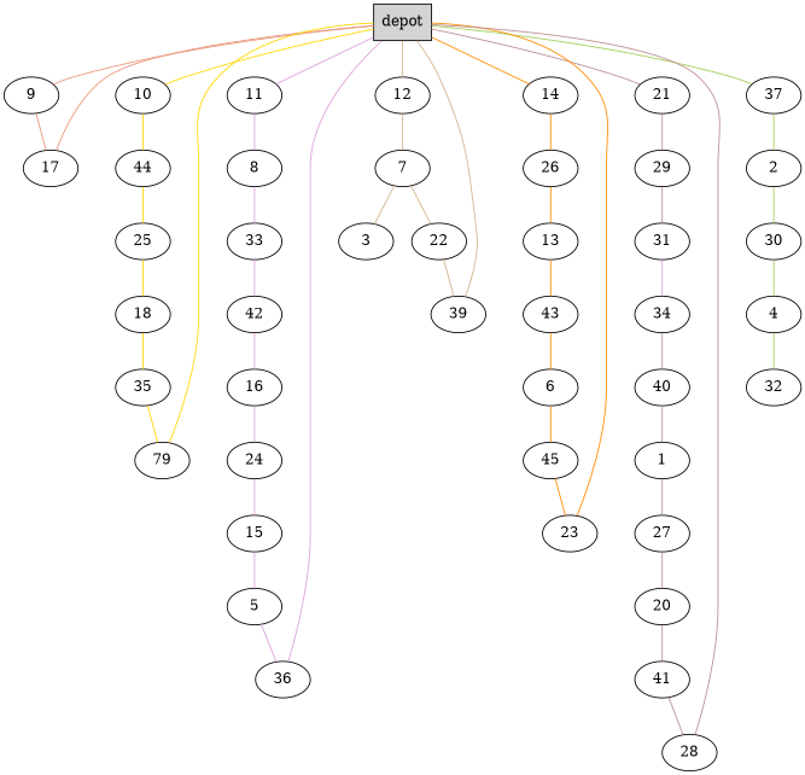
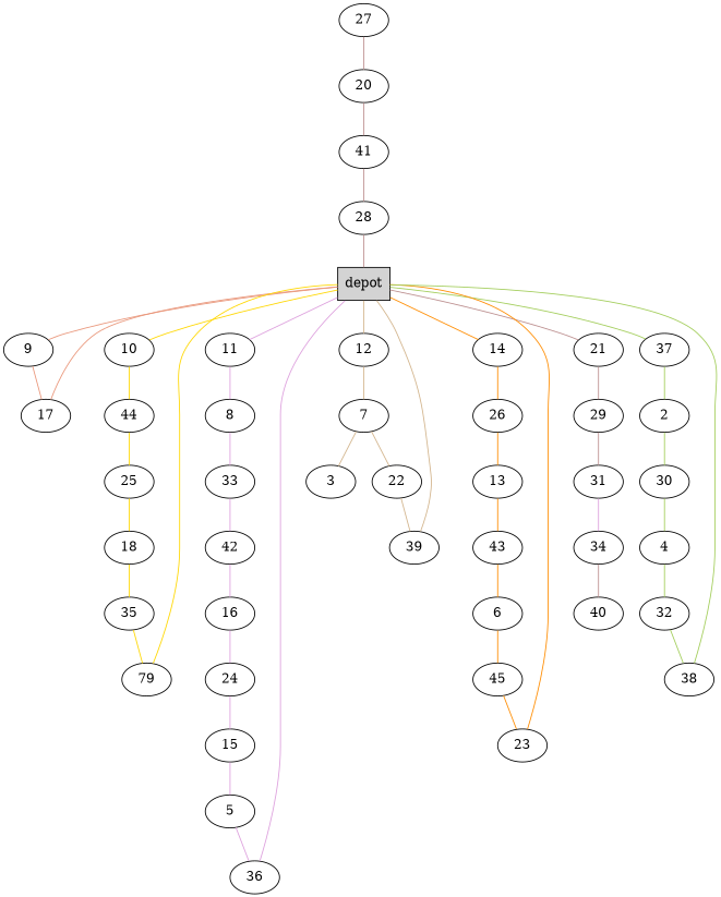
  graph {
    node [shape=ellipse]
    edge [color=plum]
    n1 [label=depot shape=box style=filled]
    9
    10
    11
    12
    14
    21
    37
    17
    44
    8
    7
    26
    29
    2
    25
    18
    35
    n19 [label=79]
    33
    42
    16
    24
    15
    5
    36
    3
    22
    39
    13
    43
    6
    45
    23
    31
    34
    40
-   1
    27
    20
    41
    28
    30
    4
    32
+   38
    n1 -- 9 [color=darksalmon]
    n1 -- 10 [color=gold]
    n1 -- 11
    n1 -- 12 [color=tan]
    n1 -- 14 [color=darkorange]
    n1 -- 21 [color=rosybrown]
    n1 -- 37 [color=darkolivegreen3]
    9 -- 17 [color=darksalmon]
    10 -- 44 [color=gold]
    11 -- 8
    12 -- 7 [color=tan]
    14 -- 26 [color=darkorange]
    21 -- 29 [color=rosybrown]
    37 -- 2 [color=darkolivegreen3]
    17 -- n1 [color=darksalmon]
    44 -- 25 [color=gold]
    8 -- 33
    7 -- 3 [color=tan]
    7 -- 22 [color=tan]
    26 -- 13 [color=darkorange]
    29 -- 31 [color=rosybrown]
    2 -- 30 [color=darkolivegreen3]
    25 -- 18 [color=gold]
    18 -- 35 [color=gold]
    35 -- n19 [color=gold]
    n19 -- n1 [color=gold]
    33 -- 42
    42 -- 16
    16 -- 24
    24 -- 15
    15 -- 5
    5 -- 36
    36 -- n1
    22 -- 39 [color=tan]
    39 -- n1 [color=tan]
    13 -- 43 [color=darkorange]
    43 -- 6 [color=darkorange]
    6 -- 45 [color=darkorange]
    45 -- 23 [color=darkorange]
    23 -- n1 [color=darkorange]
    31 -- 34
    34 -- 40 [color=rosybrown]
-   40 -- 1 [color=rosybrown]
-   1 -- 27 [color=rosybrown]
    27 -- 20 [color=rosybrown]
    20 -- 41 [color=rosybrown]
    41 -- 28 [color=rosybrown]
    28 -- n1 [color=rosybrown]
    30 -- 4 [color=darkolivegreen3]
    4 -- 32 [color=darkolivegreen3]
+   32 -- 38 [color=darkolivegreen3]
+   38 -- n1 [color=darkolivegreen3]
  }
